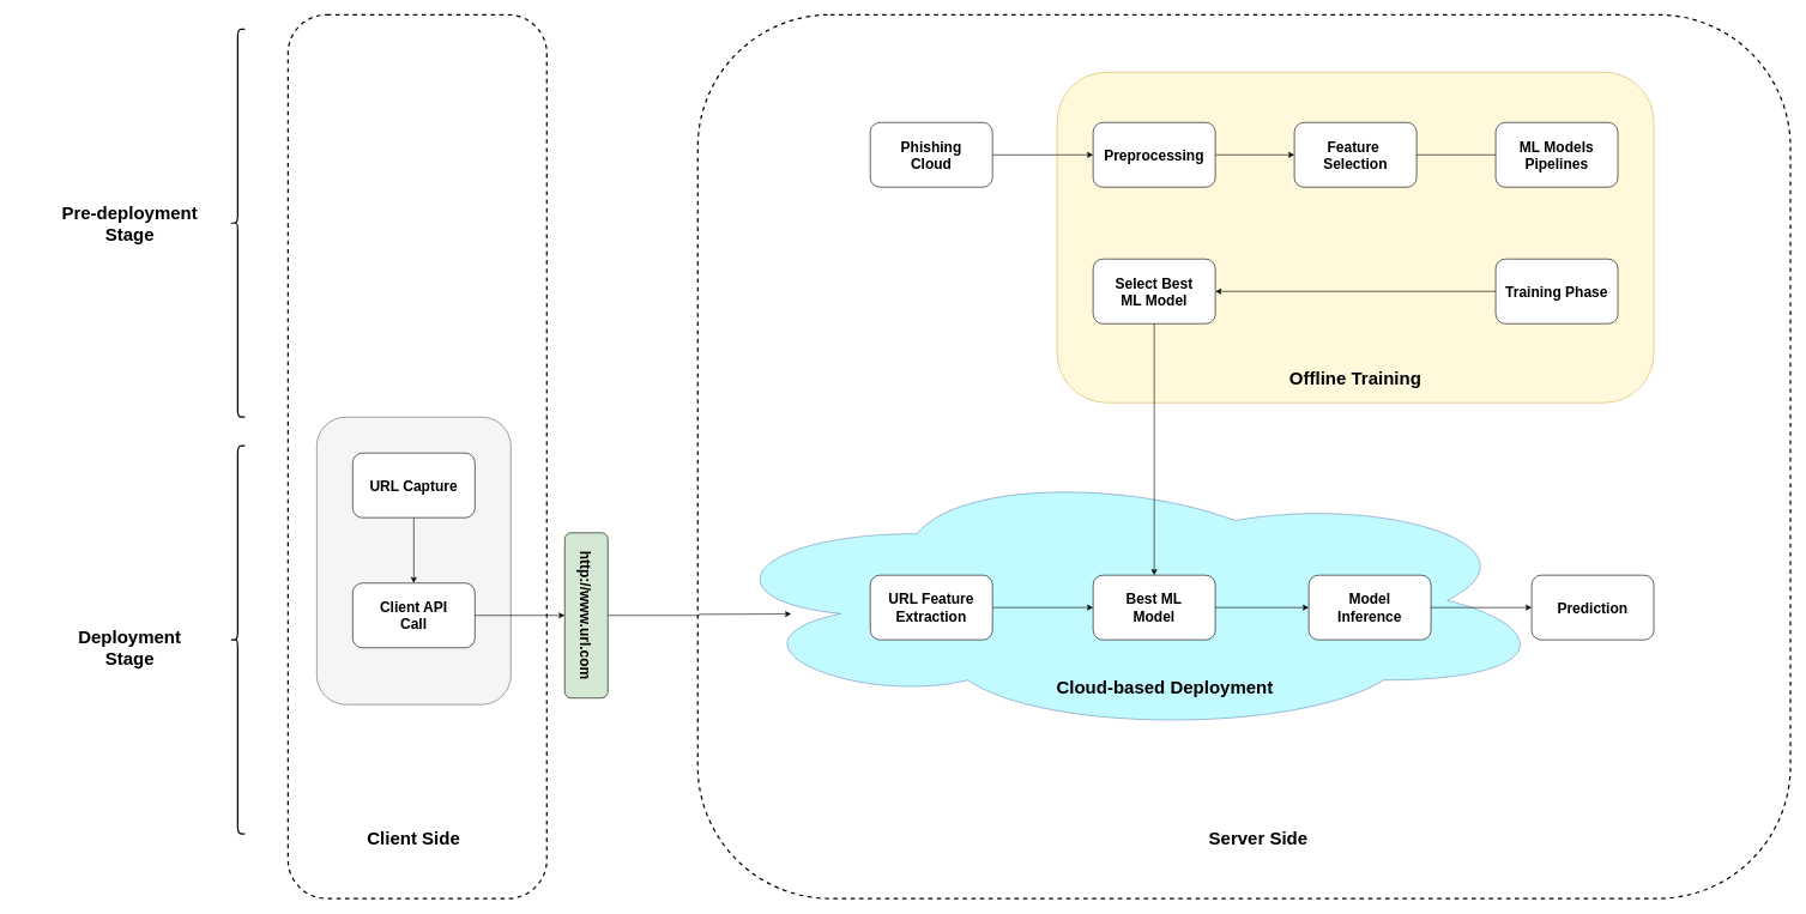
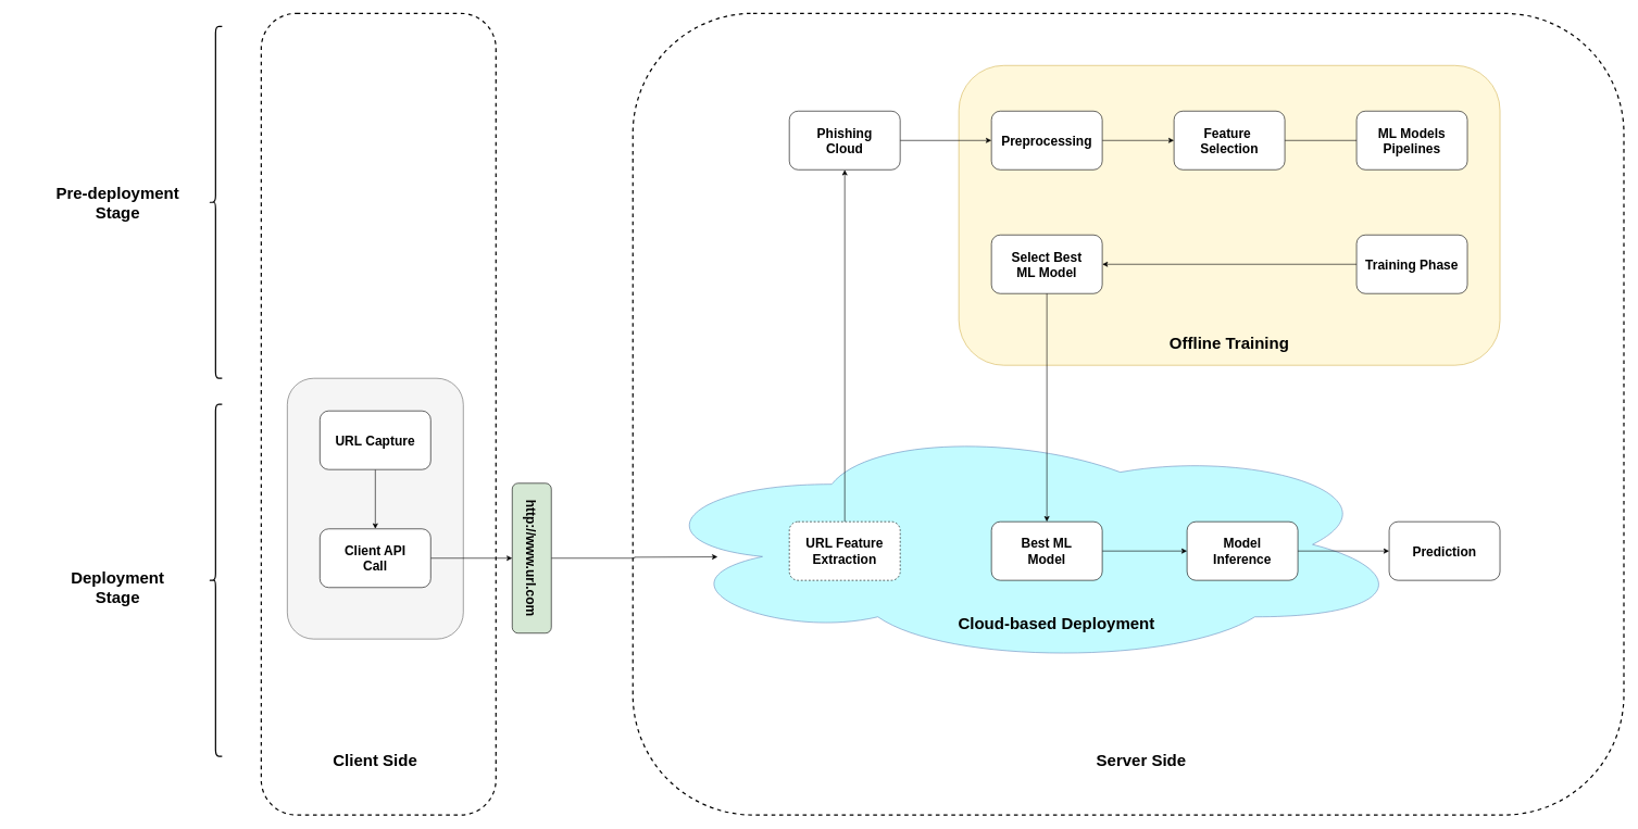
  <mxCell id="0" />
  <mxCell id="1" parent="0" />
  <mxCell id="2" value="" style="rounded=1;whiteSpace=wrap;html=1;fillColor=#f5f5f5;fontColor=#333333;strokeColor=#666666;" vertex="1" parent="1"><mxGeometry x="440" y="580" width="270" height="400" as="geometry" /></mxCell>
  <mxCell id="3" value="" style="rounded=1;whiteSpace=wrap;html=1;fillColor=none;strokeWidth=2;dashed=1;" vertex="1" parent="1"><mxGeometry x="400" y="20" width="360" height="1230" as="geometry" /></mxCell>
  <mxCell id="4" value="" style="rounded=1;whiteSpace=wrap;html=1;fillColor=none;dashed=1;strokeWidth=2;" vertex="1" parent="1"><mxGeometry x="970" y="20" width="1520" height="1230" as="geometry" /></mxCell>
  <mxCell id="5" value="" style="rounded=1;whiteSpace=wrap;html=1;fillColor=#FFF8DB;strokeColor=#d6b656;" vertex="1" parent="1"><mxGeometry x="1470" y="100" width="830" height="460" as="geometry" /></mxCell>
  <mxCell id="6" value="" style="edgeStyle=orthogonalEdgeStyle;rounded=0;orthogonalLoop=1;jettySize=auto;html=1;entryX=0;entryY=0.5;entryDx=0;entryDy=0;" edge="1" parent="1" source="7" target="9"><mxGeometry relative="1" as="geometry"><mxPoint x="1485" y="215" as="targetPoint" /></mxGeometry></mxCell>
  <mxCell id="7" value="&lt;font size=&quot;1&quot; style=&quot;&quot;&gt;&lt;b style=&quot;font-size: 20px;&quot;&gt;Phishing&lt;/b&gt;&lt;/font&gt;&lt;div&gt;&lt;font size=&quot;1&quot; style=&quot;&quot;&gt;&lt;b style=&quot;font-size: 20px;&quot;&gt;Cloud&lt;/b&gt;&lt;/font&gt;&lt;/div&gt;" style="rounded=1;whiteSpace=wrap;html=1;fillColor=default;" vertex="1" parent="1"><mxGeometry x="1210" y="170" width="170" height="90" as="geometry" /></mxCell>
  <mxCell id="8" value="" style="edgeStyle=orthogonalEdgeStyle;rounded=0;orthogonalLoop=1;jettySize=auto;html=1;" edge="1" parent="1" source="9" target="11"><mxGeometry relative="1" as="geometry" /></mxCell>
  <mxCell id="9" value="&lt;span style=&quot;font-size: 20px;&quot;&gt;&lt;b&gt;Preprocessing&lt;/b&gt;&lt;/span&gt;" style="rounded=1;whiteSpace=wrap;html=1;" vertex="1" parent="1"><mxGeometry x="1520" y="170" width="170" height="90" as="geometry" /></mxCell>
  <mxCell id="10" value="" style="edgeStyle=orthogonalEdgeStyle;rounded=0;orthogonalLoop=1;jettySize=auto;html=1;endArrow=none;" edge="1" parent="1" source="11" target="12"><mxGeometry relative="1" as="geometry" /></mxCell>
  <mxCell id="11" value="&lt;span style=&quot;font-size: 20px;&quot;&gt;&lt;b&gt;Feature&amp;nbsp;&lt;/b&gt;&lt;/span&gt;&lt;div&gt;&lt;span style=&quot;font-size: 20px;&quot;&gt;&lt;b&gt;Selection&lt;/b&gt;&lt;/span&gt;&lt;/div&gt;" style="rounded=1;whiteSpace=wrap;html=1;" vertex="1" parent="1"><mxGeometry x="1800" y="170" width="170" height="90" as="geometry" /></mxCell>
  <mxCell id="12" value="&lt;span style=&quot;font-size: 20px;&quot;&gt;&lt;b&gt;ML Models&lt;/b&gt;&lt;/span&gt;&lt;div&gt;&lt;span style=&quot;font-size: 20px;&quot;&gt;&lt;b&gt;Pipelines&lt;/b&gt;&lt;/span&gt;&lt;/div&gt;" style="rounded=1;whiteSpace=wrap;html=1;" vertex="1" parent="1"><mxGeometry x="2080" y="170" width="170" height="90" as="geometry" /></mxCell>
  <mxCell id="13" value="" style="edgeStyle=orthogonalEdgeStyle;rounded=0;orthogonalLoop=1;jettySize=auto;html=1;" edge="1" parent="1" source="14" target="15"><mxGeometry relative="1" as="geometry" /></mxCell>
  <mxCell id="14" value="&lt;span style=&quot;font-size: 20px;&quot;&gt;&lt;b&gt;Training Phase&lt;/b&gt;&lt;/span&gt;" style="rounded=1;whiteSpace=wrap;html=1;" vertex="1" parent="1"><mxGeometry x="2080" y="360" width="170" height="90" as="geometry" /></mxCell>
  <mxCell id="15" value="&lt;span style=&quot;font-size: 20px;&quot;&gt;&lt;b&gt;Select Best&lt;/b&gt;&lt;/span&gt;&lt;div&gt;&lt;span style=&quot;font-size: 20px;&quot;&gt;&lt;b&gt;ML Model&lt;/b&gt;&lt;/span&gt;&lt;/div&gt;" style="rounded=1;whiteSpace=wrap;html=1;" vertex="1" parent="1"><mxGeometry x="1520" y="360" width="170" height="90" as="geometry" /></mxCell>
  <mxCell id="16" value="&lt;font style=&quot;font-size: 25px;&quot;&gt;&lt;b&gt;Offline Training&lt;/b&gt;&lt;/font&gt;" style="text;html=1;align=center;verticalAlign=middle;whiteSpace=wrap;rounded=0;" vertex="1" parent="1"><mxGeometry x="1725" y="510" width="320" height="30" as="geometry" /></mxCell>
  <mxCell id="17" value="" style="ellipse;shape=cloud;whiteSpace=wrap;html=1;fillColor=#c2fbff;strokeColor=#6c8ebf;" vertex="1" parent="1"><mxGeometry x="980" y="650" width="1180" height="370" as="geometry" /></mxCell>
  <mxCell id="18" value="" style="edgeStyle=orthogonalEdgeStyle;rounded=0;orthogonalLoop=1;jettySize=auto;html=1;entryX=0;entryY=0.5;entryDx=0;entryDy=0;" edge="1" parent="1" source="19" target="23"><mxGeometry relative="1" as="geometry"><mxPoint x="1795" y="845" as="targetPoint" /></mxGeometry></mxCell>
  <mxCell id="19" value="&lt;span style=&quot;font-size: 20px;&quot;&gt;&lt;b&gt;Best ML&lt;/b&gt;&lt;/span&gt;&lt;div&gt;&lt;b style=&quot;font-size: 20px; background-color: initial;&quot;&gt;Model&lt;/b&gt;&lt;/div&gt;" style="rounded=1;whiteSpace=wrap;html=1;" vertex="1" parent="1"><mxGeometry x="1520" y="800" width="170" height="90" as="geometry" /></mxCell>
- <mxCell id="20" value="" style="edgeStyle=orthogonalEdgeStyle;rounded=0;orthogonalLoop=1;jettySize=auto;html=1;entryX=0;entryY=0.5;entryDx=0;entryDy=0;" edge="1" parent="1" source="21" target="19"><mxGeometry relative="1" as="geometry"><mxPoint x="1485" y="845" as="targetPoint" /></mxGeometry></mxCell>
- <mxCell id="21" value="&lt;span style=&quot;font-size: 20px;&quot;&gt;&lt;b&gt;URL Feature&lt;/b&gt;&lt;/span&gt;&lt;div&gt;&lt;span style=&quot;font-size: 20px;&quot;&gt;&lt;b&gt;Extraction&lt;/b&gt;&lt;/span&gt;&lt;/div&gt;" style="rounded=1;whiteSpace=wrap;html=1;" vertex="1" parent="1"><mxGeometry x="1210" y="800" width="170" height="90" as="geometry" /></mxCell>
+ <mxCell id="20" value="" style="edgeStyle=orthogonalEdgeStyle;rounded=0;orthogonalLoop=1;jettySize=auto;html=1;" edge="1" parent="1" source="21" target="7"><mxGeometry relative="1" as="geometry"><mxPoint x="1485" y="845" as="targetPoint" /></mxGeometry></mxCell>
+ <mxCell id="21" value="&lt;span style=&quot;font-size: 20px;&quot;&gt;&lt;b&gt;URL Feature&lt;/b&gt;&lt;/span&gt;&lt;div&gt;&lt;span style=&quot;font-size: 20px;&quot;&gt;&lt;b&gt;Extraction&lt;/b&gt;&lt;/span&gt;&lt;/div&gt;" style="rounded=1;whiteSpace=wrap;html=1;dashed=1;" vertex="1" parent="1"><mxGeometry x="1210" y="800" width="170" height="90" as="geometry" /></mxCell>
  <mxCell id="22" value="" style="edgeStyle=orthogonalEdgeStyle;rounded=0;orthogonalLoop=1;jettySize=auto;html=1;entryX=0;entryY=0.5;entryDx=0;entryDy=0;" edge="1" parent="1" source="23" target="24"><mxGeometry relative="1" as="geometry"><mxPoint x="2095" y="845" as="targetPoint" /></mxGeometry></mxCell>
  <mxCell id="23" value="&lt;span style=&quot;font-size: 20px;&quot;&gt;&lt;b&gt;Model&lt;/b&gt;&lt;/span&gt;&lt;div&gt;&lt;span style=&quot;font-size: 20px;&quot;&gt;&lt;b&gt;Inference&lt;/b&gt;&lt;/span&gt;&lt;/div&gt;" style="rounded=1;whiteSpace=wrap;html=1;" vertex="1" parent="1"><mxGeometry x="1820" y="800" width="170" height="90" as="geometry" /></mxCell>
  <mxCell id="24" value="&lt;span style=&quot;font-size: 20px;&quot;&gt;&lt;b&gt;Prediction&lt;/b&gt;&lt;/span&gt;" style="rounded=1;whiteSpace=wrap;html=1;" vertex="1" parent="1"><mxGeometry x="2130" y="800" width="170" height="90" as="geometry" /></mxCell>
  <mxCell id="25" value="&lt;font style=&quot;font-size: 25px;&quot;&gt;&lt;b&gt;Cloud-based Deployment&lt;/b&gt;&lt;/font&gt;" style="text;html=1;align=center;verticalAlign=middle;whiteSpace=wrap;rounded=0;" vertex="1" parent="1"><mxGeometry x="1460" y="940" width="320" height="30" as="geometry" /></mxCell>
  <mxCell id="26" value="&lt;font style=&quot;font-size: 25px;&quot;&gt;&lt;b&gt;Server Side&lt;/b&gt;&lt;/font&gt;" style="text;html=1;align=center;verticalAlign=middle;whiteSpace=wrap;rounded=0;" vertex="1" parent="1"><mxGeometry x="1590" y="1150" width="320" height="30" as="geometry" /></mxCell>
  <mxCell id="27" value="" style="edgeStyle=orthogonalEdgeStyle;rounded=0;orthogonalLoop=1;jettySize=auto;html=1;" edge="1" parent="1" source="28"><mxGeometry relative="1" as="geometry"><mxPoint x="1100" y="854" as="targetPoint" /></mxGeometry></mxCell>
  <mxCell id="28" value="&lt;font size=&quot;1&quot; style=&quot;&quot;&gt;&lt;b style=&quot;font-size: 20px;&quot;&gt;http://www.url.com&lt;/b&gt;&lt;/font&gt;" style="rounded=1;whiteSpace=wrap;html=1;rotation=90;fillColor=#d5e8d4;" vertex="1" parent="1"><mxGeometry x="700" y="826" width="230" height="60" as="geometry" /></mxCell>
  <mxCell id="29" value="" style="edgeStyle=orthogonalEdgeStyle;rounded=0;orthogonalLoop=1;jettySize=auto;html=1;" edge="1" parent="1" source="30" target="32"><mxGeometry relative="1" as="geometry" /></mxCell>
  <mxCell id="30" value="&lt;span style=&quot;font-size: 20px;&quot;&gt;&lt;b&gt;URL Capture&lt;/b&gt;&lt;/span&gt;" style="rounded=1;whiteSpace=wrap;html=1;fillColor=default;" vertex="1" parent="1"><mxGeometry x="490" y="630" width="170" height="90" as="geometry" /></mxCell>
  <mxCell id="31" value="" style="edgeStyle=orthogonalEdgeStyle;rounded=0;orthogonalLoop=1;jettySize=auto;html=1;entryX=0.5;entryY=1;entryDx=0;entryDy=0;" edge="1" parent="1" source="32" target="28"><mxGeometry relative="1" as="geometry"><mxPoint x="765" y="856" as="targetPoint" /></mxGeometry></mxCell>
  <mxCell id="32" value="&lt;span style=&quot;font-size: 20px;&quot;&gt;&lt;b&gt;Client API&lt;/b&gt;&lt;/span&gt;&lt;div&gt;&lt;span style=&quot;font-size: 20px;&quot;&gt;&lt;b&gt;Call&lt;/b&gt;&lt;/span&gt;&lt;/div&gt;" style="rounded=1;whiteSpace=wrap;html=1;fillColor=default;" vertex="1" parent="1"><mxGeometry x="490" y="811" width="170" height="90" as="geometry" /></mxCell>
  <mxCell id="33" value="&lt;font style=&quot;font-size: 25px;&quot;&gt;&lt;b&gt;Client Side&lt;/b&gt;&lt;/font&gt;" style="text;html=1;align=center;verticalAlign=middle;whiteSpace=wrap;rounded=0;" vertex="1" parent="1"><mxGeometry x="415" y="1150" width="320" height="30" as="geometry" /></mxCell>
  <mxCell id="34" value="" style="shape=curlyBracket;whiteSpace=wrap;html=1;rounded=1;labelPosition=left;verticalLabelPosition=middle;align=right;verticalAlign=middle;strokeWidth=2;" vertex="1" parent="1"><mxGeometry x="320" y="40" width="20" height="540" as="geometry" /></mxCell>
  <mxCell id="35" value="&lt;font style=&quot;font-size: 25px;&quot;&gt;&lt;b&gt;Pre-deployment&lt;/b&gt;&lt;/font&gt;&lt;div&gt;&lt;font style=&quot;font-size: 25px;&quot;&gt;&lt;b&gt;Stage&lt;/b&gt;&lt;/font&gt;&lt;/div&gt;" style="text;html=1;align=center;verticalAlign=middle;whiteSpace=wrap;rounded=0;" vertex="1" parent="1"><mxGeometry x="20" y="295" width="320" height="30" as="geometry" /></mxCell>
  <mxCell id="36" value="" style="shape=curlyBracket;whiteSpace=wrap;html=1;rounded=1;labelPosition=left;verticalLabelPosition=middle;align=right;verticalAlign=middle;strokeWidth=2;" vertex="1" parent="1"><mxGeometry x="320" y="620" width="20" height="540" as="geometry" /></mxCell>
  <mxCell id="37" value="&lt;font style=&quot;font-size: 25px;&quot;&gt;&lt;b&gt;Deployment&lt;/b&gt;&lt;/font&gt;&lt;div&gt;&lt;font style=&quot;font-size: 25px;&quot;&gt;&lt;b&gt;Stage&lt;/b&gt;&lt;/font&gt;&lt;/div&gt;" style="text;html=1;align=center;verticalAlign=middle;whiteSpace=wrap;rounded=0;" vertex="1" parent="1"><mxGeometry x="20" y="886" width="320" height="30" as="geometry" /></mxCell>
  <mxCell id="38" value="" style="edgeStyle=orthogonalEdgeStyle;rounded=0;orthogonalLoop=1;jettySize=auto;html=1;entryX=0.5;entryY=0;entryDx=0;entryDy=0;" edge="1" parent="1" source="15" target="19"><mxGeometry relative="1" as="geometry"><mxPoint x="1605" y="545" as="targetPoint" /></mxGeometry></mxCell>
